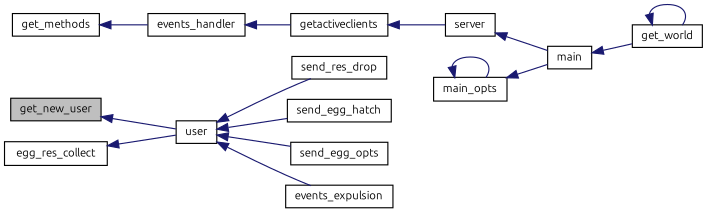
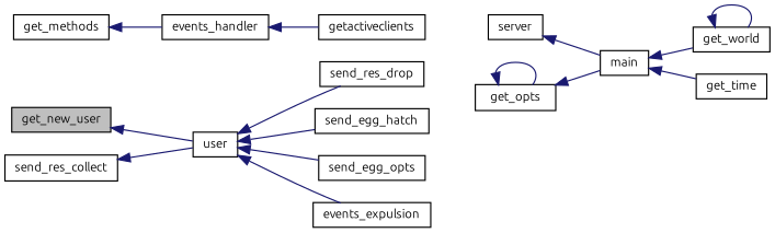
  digraph {
    fontname=Ubuntu
    rankdir=LR
    node [color=black fillcolor=white fontname=Ubuntu fontsize=10 shape=record style=filled]
    edge [color=midnightblue dir=back fontname=Ubuntu fontsize=10 labelfontname=Helvetica labelfontsize=10 style=solid]
    n1 [fillcolor=grey75 fontcolor=black height=0.2 label=get_new_user width=0.4]
    n2 [height=0.2 label=user width=0.4]
    n3 [height=0.2 label=send_res_drop width=0.4]
    n4 [height=0.2 label=send_egg_hatch width=0.4]
    n5 [height=0.2 label=send_egg_opts width=0.4]
    n6 [height=0.2 label=events_expulsion width=0.4]
    n7 [height=0.2 label=get_methods width=0.4]
    n8 [height=0.2 label=events_handler width=0.4]
    n9 [height=0.2 label=getactiveclients width=0.4]
    n10 [height=0.2 label=server width=0.4]
    n11 [height=0.2 label=main width=0.4]
    n12 [height=0.2 label=get_world width=0.4]
-   n14 [height=0.2 label=main_opts width=0.4]
-   n15 [height=0.2 label=egg_res_collect width=0.4]
+   n13 [height=0.2 label=get_time width=0.4]
+   n14 [height=0.2 label=get_opts width=0.4]
+   n15 [height=0.2 label=send_res_collect width=0.4]
    n1 -> n2
    n2 -> n3
    n2 -> n4
    n2 -> n5
    n2 -> n6
    n7 -> n8
    n8 -> n9
-   n9 -> n10
    n10 -> n11
    n11 -> n12
+   n11 -> n13
    n12 -> n12
    n14 -> n11
    n14 -> n14
    n15 -> n2
  }
